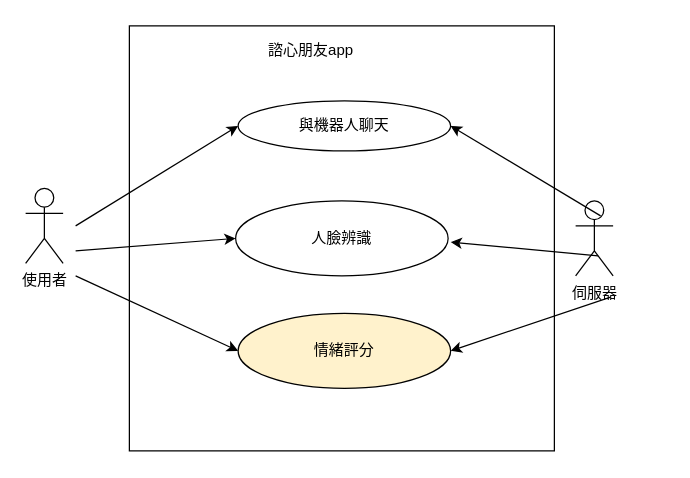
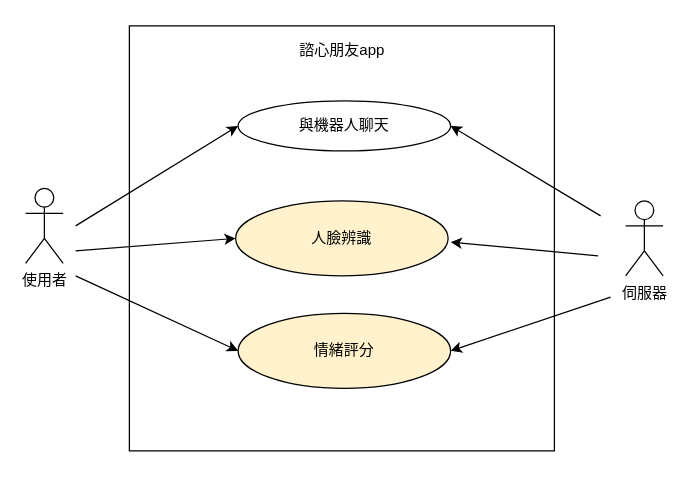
  <mxCell id="0" />
  <mxCell id="1" parent="0" />
  <mxCell id="2" value="使用者" style="shape=umlActor;verticalLabelPosition=bottom;verticalAlign=top;html=1;" vertex="1" parent="1"><mxGeometry x="20" y="150" width="30" height="60" as="geometry" /></mxCell>
- <mxCell id="3" value="伺服器" style="shape=umlActor;verticalLabelPosition=bottom;verticalAlign=top;html=1;" vertex="1" parent="1"><mxGeometry x="460" y="160" width="30" height="60" as="geometry" /></mxCell>
+ <mxCell id="3" value="伺服器" style="shape=umlActor;verticalLabelPosition=bottom;verticalAlign=top;html=1;" vertex="1" parent="1"><mxGeometry x="500" y="160" width="30" height="60" as="geometry" /></mxCell>
  <mxCell id="4" value="" style="whiteSpace=wrap;html=1;aspect=fixed;" vertex="1" parent="1"><mxGeometry x="103" y="20" width="340" height="340" as="geometry" /></mxCell>
- <mxCell id="5" value="諮心朋友app" style="text;html=1;align=center;verticalAlign=middle;resizable=0;points=[];autosize=1;strokeColor=none;" vertex="1" parent="1"><mxGeometry x="208" y="30" width="80" height="20" as="geometry" /></mxCell>
+ <mxCell id="5" value="諮心朋友app" style="text;html=1;align=center;verticalAlign=middle;resizable=0;points=[];autosize=1;strokeColor=none;" vertex="1" parent="1"><mxGeometry x="233" y="30" width="80" height="20" as="geometry" /></mxCell>
  <mxCell id="6" value="與機器人聊天" style="ellipse;whiteSpace=wrap;html=1;" vertex="1" parent="1"><mxGeometry x="190" y="80" width="170" height="40" as="geometry" /></mxCell>
- <mxCell id="7" value="人臉辨識" style="ellipse;whiteSpace=wrap;html=1;" vertex="1" parent="1"><mxGeometry x="188" y="160" width="170" height="60" as="geometry" /></mxCell>
+ <mxCell id="7" value="人臉辨識" style="ellipse;whiteSpace=wrap;html=1;fillColor=#fff2cc;" vertex="1" parent="1"><mxGeometry x="188" y="160" width="170" height="60" as="geometry" /></mxCell>
  <mxCell id="8" value="情緒評分" style="ellipse;whiteSpace=wrap;html=1;fillColor=#fff2cc;" vertex="1" parent="1"><mxGeometry x="190" y="250" width="170" height="60" as="geometry" /></mxCell>
  <mxCell id="9" value="" style="endArrow=classic;html=1;entryX=0;entryY=0.5;entryDx=0;entryDy=0;" edge="1" parent="1" target="6"><mxGeometry width="50" height="50" relative="1" as="geometry"><mxPoint x="60" y="180" as="sourcePoint" /><mxPoint x="110" y="130" as="targetPoint" /></mxGeometry></mxCell>
  <mxCell id="10" value="" style="endArrow=classic;html=1;entryX=0;entryY=0.5;entryDx=0;entryDy=0;" edge="1" parent="1" target="7"><mxGeometry width="50" height="50" relative="1" as="geometry"><mxPoint x="60" y="200" as="sourcePoint" /><mxPoint x="200" y="120" as="targetPoint" /></mxGeometry></mxCell>
  <mxCell id="11" value="" style="endArrow=classic;html=1;entryX=0;entryY=0.5;entryDx=0;entryDy=0;" edge="1" parent="1" target="8"><mxGeometry width="50" height="50" relative="1" as="geometry"><mxPoint x="60" y="220" as="sourcePoint" /><mxPoint x="210" y="130" as="targetPoint" /></mxGeometry></mxCell>
  <mxCell id="12" value="" style="endArrow=classic;html=1;entryX=1;entryY=0.5;entryDx=0;entryDy=0;" edge="1" parent="1" target="8"><mxGeometry width="50" height="50" relative="1" as="geometry"><mxPoint x="488" y="237" as="sourcePoint" /><mxPoint x="559" y="310" as="targetPoint" /></mxGeometry></mxCell>
  <mxCell id="13" value="" style="endArrow=classic;html=1;entryX=1;entryY=0.5;entryDx=0;entryDy=0;" edge="1" parent="1" target="6"><mxGeometry width="50" height="50" relative="1" as="geometry"><mxPoint x="480" y="172" as="sourcePoint" /><mxPoint x="559" y="102" as="targetPoint" /></mxGeometry></mxCell>
  <mxCell id="14" value="" style="endArrow=classic;html=1;entryX=1;entryY=0.5;entryDx=0;entryDy=0;" edge="1" parent="1"><mxGeometry width="50" height="50" relative="1" as="geometry"><mxPoint x="478" y="204" as="sourcePoint" /><mxPoint x="360" y="193" as="targetPoint" /></mxGeometry></mxCell>
